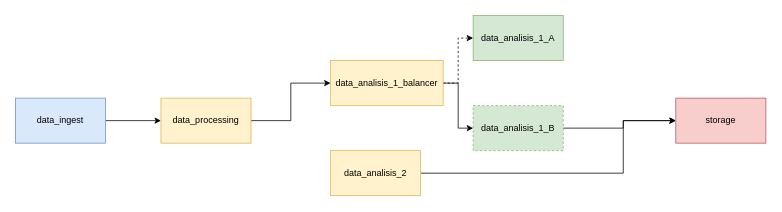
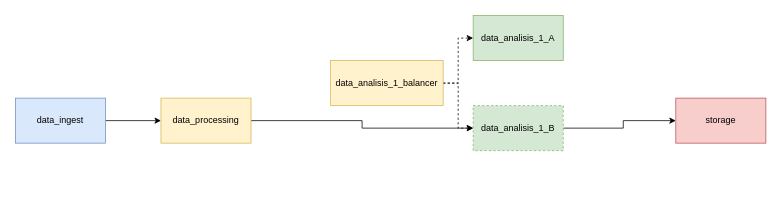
  <mxCell id="0" />
  <mxCell id="1" parent="0" />
  <mxCell id="2" style="edgeStyle=orthogonalEdgeStyle;rounded=0;orthogonalLoop=1;jettySize=auto;html=1;exitX=1;exitY=0.5;exitDx=0;exitDy=0;entryX=0;entryY=0.5;entryDx=0;entryDy=0;" parent="1" source="3" target="5" edge="1"><mxGeometry relative="1" as="geometry" /></mxCell>
  <mxCell id="3" value="data_ingest" style="rounded=0;whiteSpace=wrap;html=1;fillColor=#dae8fc;strokeColor=#6c8ebf;" parent="1" vertex="1"><mxGeometry x="20" y="130" width="120" height="60" as="geometry" /></mxCell>
- <mxCell id="4" style="edgeStyle=orthogonalEdgeStyle;rounded=0;orthogonalLoop=1;jettySize=auto;html=1;exitX=1;exitY=0.5;exitDx=0;exitDy=0;" edge="1" parent="1" source="5" target="8"><mxGeometry relative="1" as="geometry" /></mxCell>
+ <mxCell id="4" style="edgeStyle=orthogonalEdgeStyle;rounded=0;orthogonalLoop=1;jettySize=auto;html=1;exitX=1;exitY=0.5;exitDx=0;exitDy=0;" edge="1" parent="1" source="5" target="14"><mxGeometry relative="1" as="geometry" /></mxCell>
  <mxCell id="5" value="data_processing" style="rounded=0;whiteSpace=wrap;html=1;fillColor=#fff2cc;strokeColor=#d6b656;" parent="1" vertex="1"><mxGeometry x="214" y="130" width="120" height="60" as="geometry" /></mxCell>
  <mxCell id="6" style="edgeStyle=orthogonalEdgeStyle;rounded=0;orthogonalLoop=1;jettySize=auto;html=1;exitX=1;exitY=0.5;exitDx=0;exitDy=0;entryX=0;entryY=0.5;entryDx=0;entryDy=0;dashed=1;" edge="1" parent="1" source="8" target="12"><mxGeometry relative="1" as="geometry" /></mxCell>
- <mxCell id="7" style="edgeStyle=orthogonalEdgeStyle;rounded=0;orthogonalLoop=1;jettySize=auto;html=1;dashed=0;" edge="1" parent="1" source="8" target="14"><mxGeometry relative="1" as="geometry" /></mxCell>
+ <mxCell id="7" style="edgeStyle=orthogonalEdgeStyle;rounded=0;orthogonalLoop=1;jettySize=auto;html=1;dashed=1;" edge="1" parent="1" source="8" target="14"><mxGeometry relative="1" as="geometry" /></mxCell>
  <mxCell id="8" value="data_analisis_1_balancer" style="rounded=0;whiteSpace=wrap;html=1;fillColor=#fff2cc;strokeColor=#d6b656;" parent="1" vertex="1"><mxGeometry x="440" y="80" width="150" height="60" as="geometry" /></mxCell>
- <mxCell id="9" style="edgeStyle=orthogonalEdgeStyle;rounded=0;orthogonalLoop=1;jettySize=auto;html=1;exitX=1;exitY=0.5;exitDx=0;exitDy=0;entryX=0;entryY=0.5;entryDx=0;entryDy=0;" edge="1" parent="1" source="10" target="11"><mxGeometry relative="1" as="geometry"><Array as="points"><mxPoint x="830" y="230" /><mxPoint x="830" y="160" /></Array></mxGeometry></mxCell>
- <mxCell id="10" value="data_analisis_2" style="rounded=0;whiteSpace=wrap;html=1;fillColor=#fff2cc;strokeColor=#d6b656;" parent="1" vertex="1"><mxGeometry x="440" y="200" width="120" height="60" as="geometry" /></mxCell>
  <mxCell id="11" value="storage" style="rounded=0;whiteSpace=wrap;html=1;fillColor=#f8cecc;strokeColor=#b85450;" parent="1" vertex="1"><mxGeometry x="900" y="130" width="120" height="60" as="geometry" /></mxCell>
  <mxCell id="12" value="data_analisis_1_A" style="rounded=0;whiteSpace=wrap;html=1;fillColor=#d5e8d4;strokeColor=#82b366;" vertex="1" parent="1"><mxGeometry x="630" y="20" width="120" height="60" as="geometry" /></mxCell>
  <mxCell id="13" style="edgeStyle=orthogonalEdgeStyle;rounded=0;orthogonalLoop=1;jettySize=auto;html=1;exitX=1;exitY=0.5;exitDx=0;exitDy=0;" edge="1" parent="1" source="14"><mxGeometry relative="1" as="geometry"><mxPoint x="900" y="160" as="targetPoint" /><Array as="points"><mxPoint x="830" y="170" /><mxPoint x="830" y="160" /></Array></mxGeometry></mxCell>
  <mxCell id="14" value="data_analisis_1_B" style="rounded=0;whiteSpace=wrap;html=1;fillColor=#d5e8d4;strokeColor=#82b366;dashed=1;" vertex="1" parent="1"><mxGeometry x="630" y="140" width="120" height="60" as="geometry" /></mxCell>
